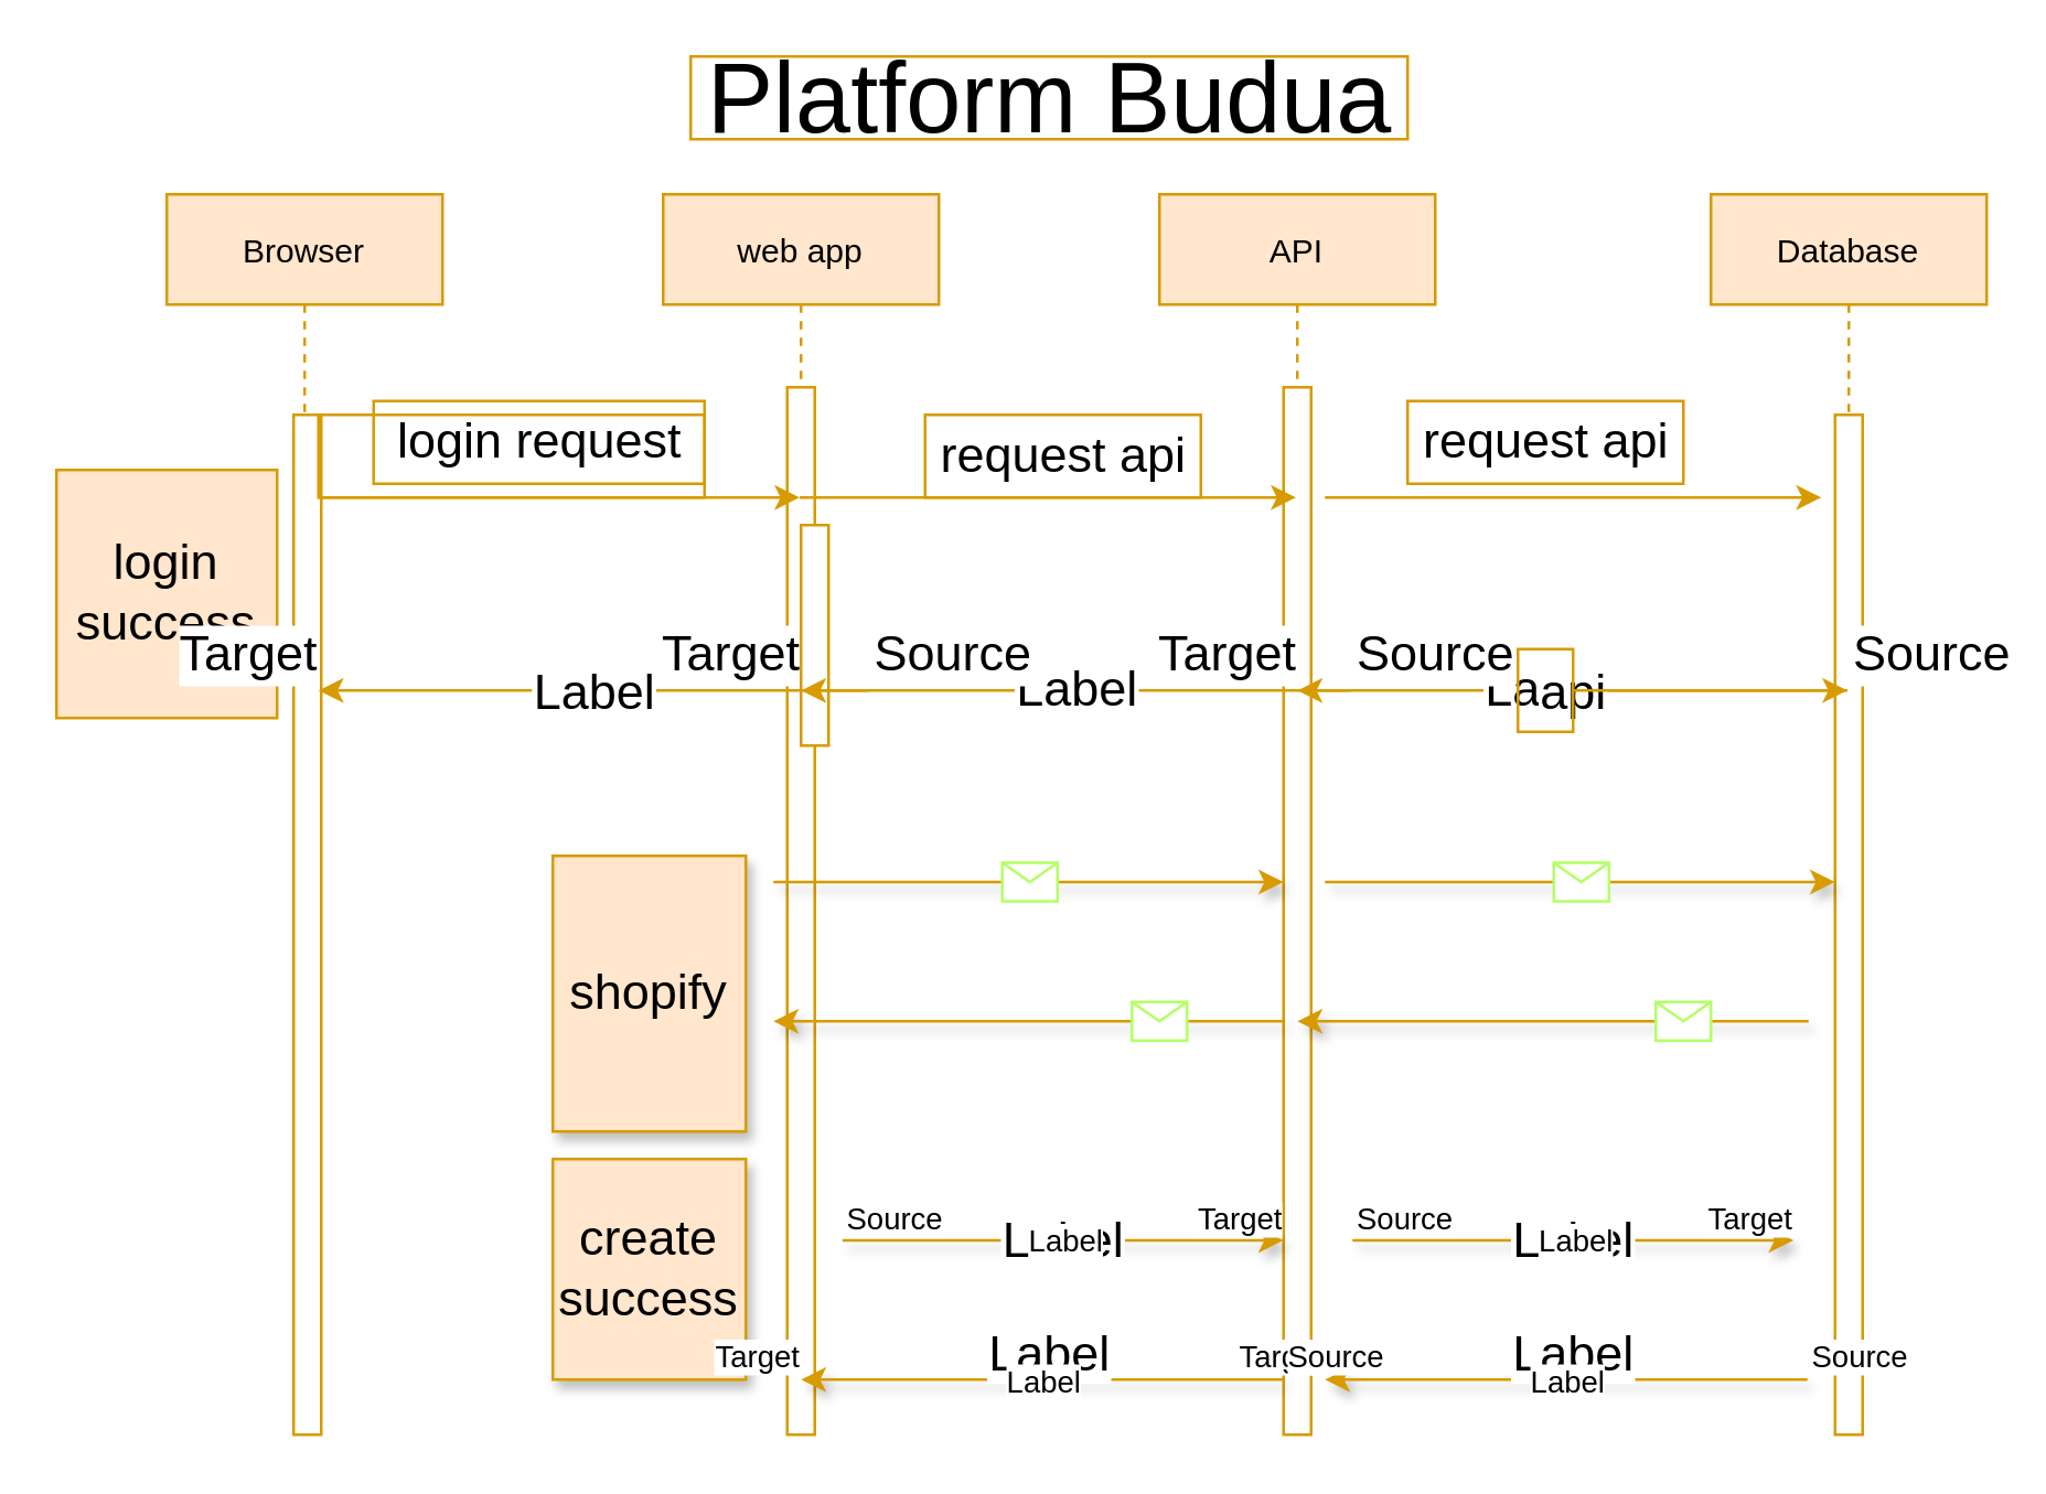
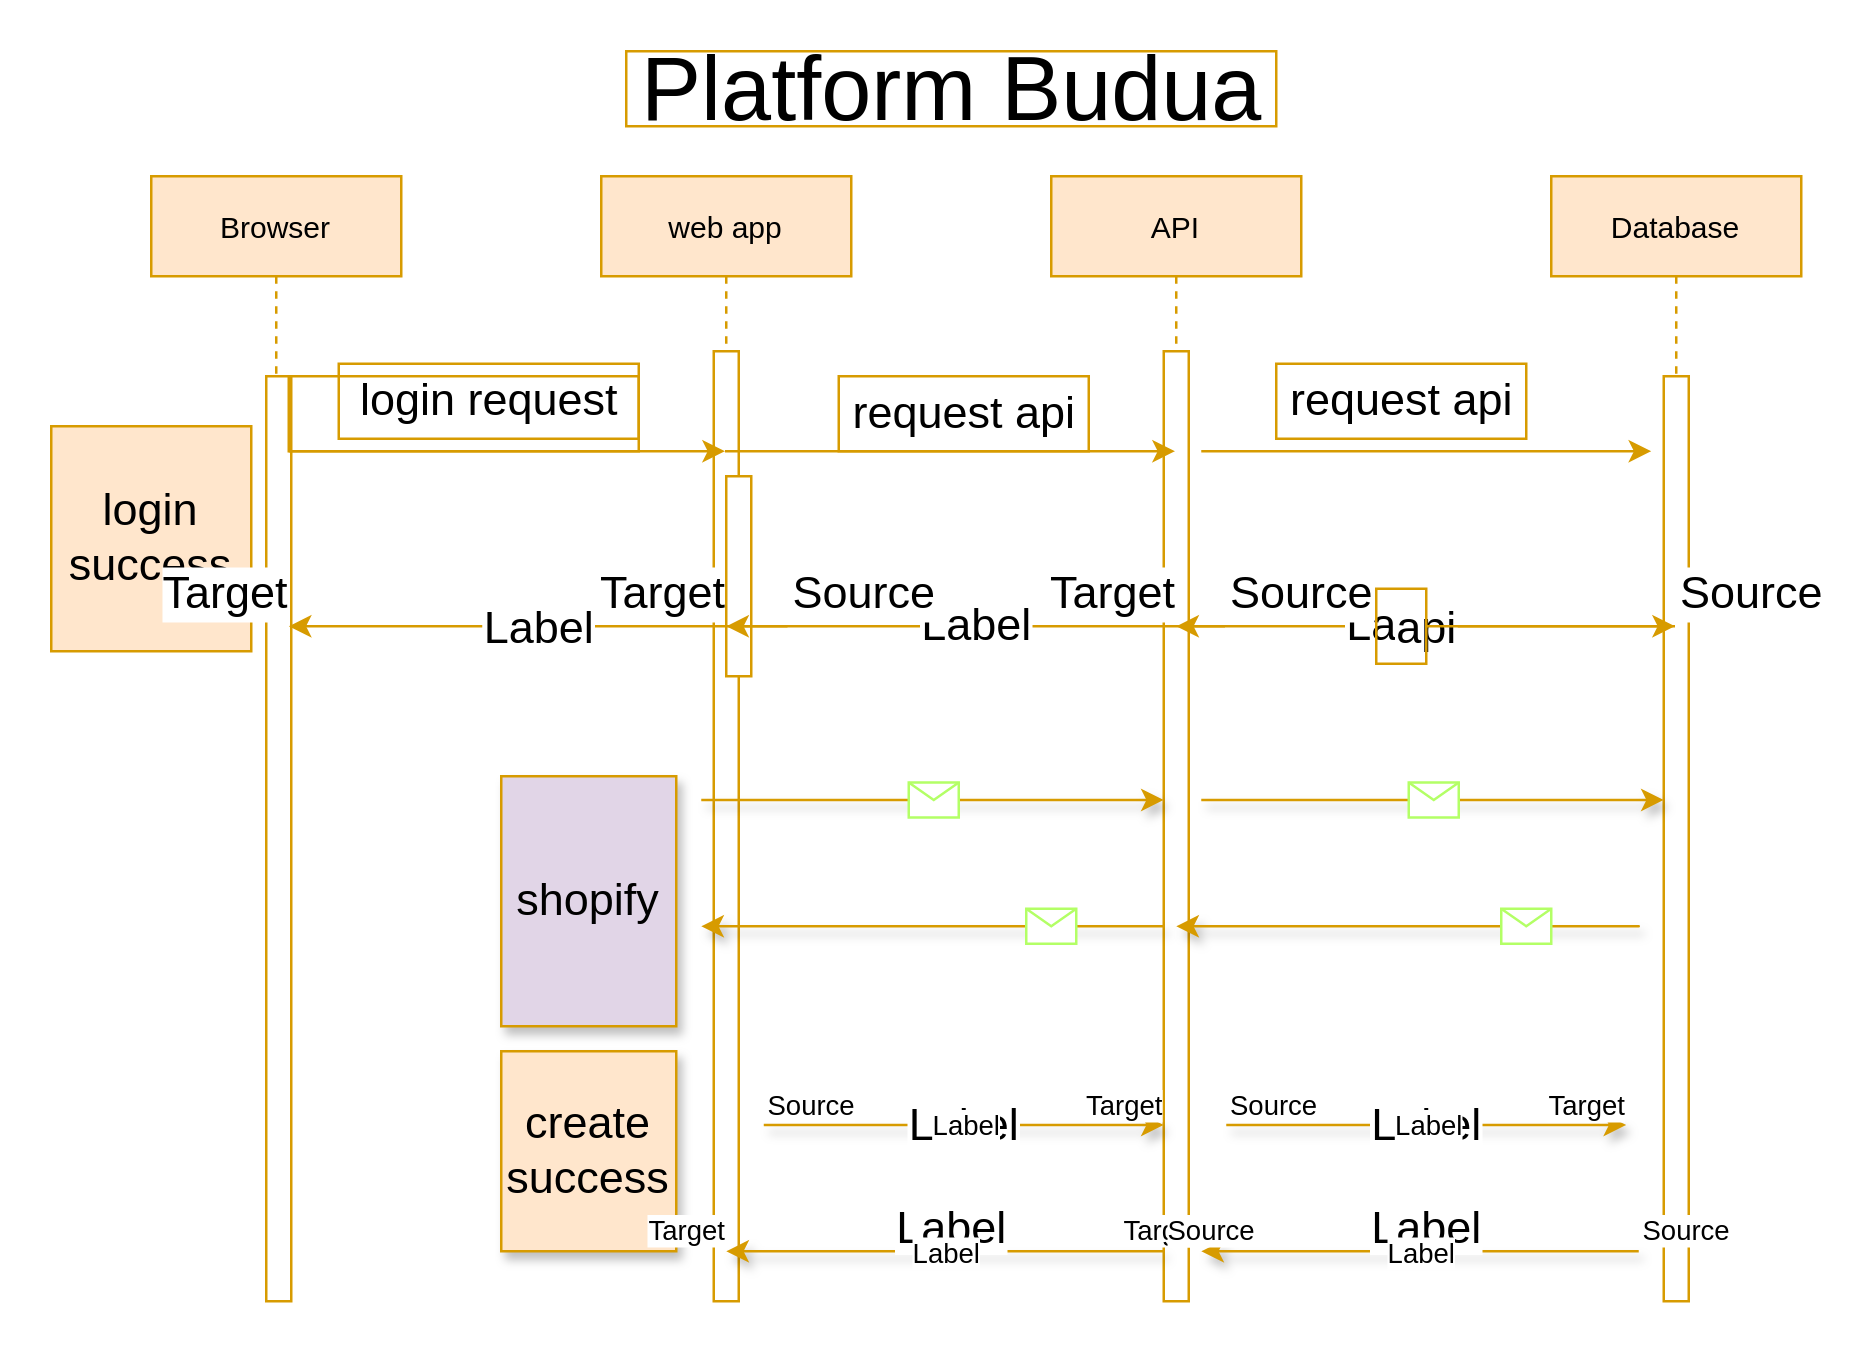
  <mxCell id="0" />
  <mxCell id="1" parent="0" />
  <mxCell id="2" value="web app" style="shape=umlLifeline;perimeter=lifelinePerimeter;container=1;collapsible=0;recursiveResize=0;rounded=0;shadow=0;strokeWidth=1;fillColor=#ffe6cc;strokeColor=#D79B00;" parent="1" vertex="1"><mxGeometry x="240" y="70" width="100" height="450" as="geometry" /></mxCell>
  <mxCell id="3" value="" style="points=[];perimeter=orthogonalPerimeter;rounded=0;shadow=0;strokeWidth=1;strokeColor=#D79B00;" parent="2" vertex="1"><mxGeometry x="45" y="70" width="10" height="380" as="geometry" /></mxCell>
  <mxCell id="4" value="" style="points=[];perimeter=orthogonalPerimeter;rounded=0;shadow=0;strokeWidth=1;fontSize=18;strokeColor=#D79B00;" parent="2" vertex="1"><mxGeometry x="50" y="120" width="10" height="80" as="geometry" /></mxCell>
  <mxCell id="5" value="API" style="shape=umlLifeline;perimeter=lifelinePerimeter;container=1;collapsible=0;recursiveResize=0;rounded=0;shadow=0;strokeWidth=1;fillColor=#ffe6cc;strokeColor=#D79B00;" parent="1" vertex="1"><mxGeometry x="420" y="70" width="100" height="450" as="geometry" /></mxCell>
  <mxCell id="6" value="" style="points=[];perimeter=orthogonalPerimeter;rounded=0;shadow=0;strokeWidth=1;strokeColor=#D79B00;" parent="5" vertex="1"><mxGeometry x="45" y="70" width="10" height="380" as="geometry" /></mxCell>
  <mxCell id="7" value="Browser" style="shape=umlLifeline;perimeter=lifelinePerimeter;container=1;collapsible=0;recursiveResize=0;rounded=0;shadow=0;strokeWidth=1;fillColor=#ffe6cc;strokeColor=#D79B00;" vertex="1" parent="1"><mxGeometry x="60" y="70" width="100" height="450" as="geometry" /></mxCell>
  <mxCell id="8" value="" style="points=[];perimeter=orthogonalPerimeter;rounded=0;shadow=0;strokeWidth=1;strokeColor=#D79B00;" vertex="1" parent="7"><mxGeometry x="46" y="80" width="10" height="370" as="geometry" /></mxCell>
  <mxCell id="9" value="Database" style="shape=umlLifeline;perimeter=lifelinePerimeter;container=1;collapsible=0;recursiveResize=0;rounded=0;shadow=0;strokeWidth=1;fillColor=#ffe6cc;strokeColor=#D79B00;" vertex="1" parent="1"><mxGeometry x="620" y="70" width="100" height="450" as="geometry" /></mxCell>
  <mxCell id="10" value="" style="points=[];perimeter=orthogonalPerimeter;rounded=0;shadow=0;strokeWidth=1;strokeColor=#D79B00;" vertex="1" parent="9"><mxGeometry x="45" y="80" width="10" height="370" as="geometry" /></mxCell>
  <mxCell id="11" value="&lt;font style=&quot;font-size: 36px&quot;&gt;Platform Budua&lt;/font&gt;" style="text;html=1;align=center;verticalAlign=middle;resizable=0;points=[];autosize=1;strokeColor=#D79B00;" vertex="1" parent="1"><mxGeometry x="250" y="20" width="260" height="30" as="geometry" /></mxCell>
  <mxCell id="12" value="" style="group;fontSize=18;strokeColor=#D79B00;" vertex="1" connectable="0" parent="1"><mxGeometry x="115" y="150" width="140" height="30" as="geometry" /></mxCell>
  <mxCell id="13" value="" style="endArrow=classic;html=1;fontSize=18;strokeColor=#D79B00;" edge="1" parent="12" target="2"><mxGeometry width="50" height="50" relative="1" as="geometry"><mxPoint y="30" as="sourcePoint" /><mxPoint x="90" y="-50" as="targetPoint" /><Array as="points" /></mxGeometry></mxCell>
  <mxCell id="14" value="login request" style="text;html=1;align=center;verticalAlign=middle;resizable=0;points=[];autosize=1;fontSize=18;strokeColor=#D79B00;" vertex="1" parent="12"><mxGeometry x="20" y="-5" width="120" height="30" as="geometry" /></mxCell>
  <mxCell id="15" value="login success" style="whiteSpace=wrap;html=1;fontSize=18;fillColor=#ffe6cc;strokeColor=#D79B00;" vertex="1" parent="1"><mxGeometry x="20" y="170" width="80" height="90" as="geometry" /></mxCell>
  <mxCell id="16" value="" style="endArrow=classic;html=1;fontSize=18;strokeColor=#D79B00;" edge="1" parent="1" source="2" target="5"><mxGeometry width="50" height="50" relative="1" as="geometry"><mxPoint x="320" y="210" as="sourcePoint" /><mxPoint x="370" y="160" as="targetPoint" /><Array as="points"><mxPoint x="350" y="180" /></Array></mxGeometry></mxCell>
  <mxCell id="17" value="" style="endArrow=classic;html=1;fontSize=18;strokeColor=#D79B00;" edge="1" parent="1"><mxGeometry width="50" height="50" relative="1" as="geometry"><mxPoint x="480" y="180" as="sourcePoint" /><mxPoint x="660" y="180" as="targetPoint" /><Array as="points"><mxPoint x="540.5" y="180" /></Array></mxGeometry></mxCell>
  <mxCell id="18" value="Label" style="endArrow=classic;html=1;fontSize=18;strokeColor=#D79B00;" edge="1" parent="1" source="9"><mxGeometry x="0.098" relative="1" as="geometry"><mxPoint x="310" y="250" as="sourcePoint" /><mxPoint x="470" y="250" as="targetPoint" /><mxPoint as="offset" /></mxGeometry></mxCell>
  <mxCell id="19" value="api" style="edgeLabel;resizable=0;html=1;align=center;verticalAlign=middle;fontSize=18;strokeColor=#D79B00;" connectable="0" vertex="1" parent="18"><mxGeometry relative="1" as="geometry" /></mxCell>
  <mxCell id="20" value="Source" style="edgeLabel;resizable=0;html=1;align=left;verticalAlign=bottom;fontSize=18;strokeColor=#D79B00;" connectable="0" vertex="1" parent="18"><mxGeometry x="-1" relative="1" as="geometry" /></mxCell>
  <mxCell id="21" value="Target" style="edgeLabel;resizable=0;html=1;align=right;verticalAlign=bottom;fontSize=18;strokeColor=#D79B00;" connectable="0" vertex="1" parent="18"><mxGeometry x="1" relative="1" as="geometry" /></mxCell>
  <mxCell id="22" value="Label" style="endArrow=classic;html=1;fontSize=18;strokeColor=#D79B00;" edge="1" parent="1"><mxGeometry relative="1" as="geometry"><mxPoint x="489.5" y="250" as="sourcePoint" /><mxPoint x="290" y="250" as="targetPoint" /></mxGeometry></mxCell>
  <mxCell id="23" value="Source" style="edgeLabel;resizable=0;html=1;align=left;verticalAlign=bottom;fontSize=18;strokeColor=#D79B00;" connectable="0" vertex="1" parent="22"><mxGeometry x="-1" relative="1" as="geometry" /></mxCell>
  <mxCell id="24" value="Target" style="edgeLabel;resizable=0;html=1;align=right;verticalAlign=bottom;fontSize=18;strokeColor=#D79B00;" connectable="0" vertex="1" parent="22"><mxGeometry x="1" relative="1" as="geometry" /></mxCell>
  <mxCell id="25" value="Label" style="endArrow=classic;html=1;fontSize=18;strokeColor=#D79B00;" edge="1" parent="1"><mxGeometry relative="1" as="geometry"><mxPoint x="314.5" y="250" as="sourcePoint" /><mxPoint x="115" y="250" as="targetPoint" /></mxGeometry></mxCell>
  <mxCell id="26" value="Label" style="edgeLabel;resizable=0;html=1;align=center;verticalAlign=middle;fontSize=18;strokeColor=#D79B00;" connectable="0" vertex="1" parent="25"><mxGeometry relative="1" as="geometry" /></mxCell>
  <mxCell id="27" value="Source" style="edgeLabel;resizable=0;html=1;align=left;verticalAlign=bottom;fontSize=18;strokeColor=#D79B00;" connectable="0" vertex="1" parent="25"><mxGeometry x="-1" relative="1" as="geometry" /></mxCell>
  <mxCell id="28" value="Target" style="edgeLabel;resizable=0;html=1;align=right;verticalAlign=bottom;fontSize=18;strokeColor=#D79B00;" connectable="0" vertex="1" parent="25"><mxGeometry x="1" relative="1" as="geometry" /></mxCell>
  <mxCell id="29" value="request api" style="text;html=1;align=center;verticalAlign=middle;resizable=0;points=[];autosize=1;fontSize=18;strokeColor=#D79B00;" vertex="1" parent="1"><mxGeometry x="335" y="150" width="100" height="30" as="geometry" /></mxCell>
  <mxCell id="30" value="request api" style="text;html=1;align=center;verticalAlign=middle;resizable=0;points=[];autosize=1;fontSize=18;strokeColor=#D79B00;" vertex="1" parent="1"><mxGeometry x="510" y="145" width="100" height="30" as="geometry" /></mxCell>
  <mxCell id="31" value="" style="edgeStyle=none;orthogonalLoop=1;jettySize=auto;html=1;fontSize=18;strokeColor=#D79B00;" edge="1" parent="1" source="32" target="9"><mxGeometry relative="1" as="geometry" /></mxCell>
  <mxCell id="32" value="&amp;nbsp;" style="text;html=1;align=center;verticalAlign=middle;resizable=0;points=[];autosize=1;fontSize=18;strokeColor=#D79B00;" vertex="1" parent="1"><mxGeometry x="550" y="235" width="20" height="30" as="geometry" /></mxCell>
- <mxCell id="33" value="shopify" style="whiteSpace=wrap;html=1;shadow=1;strokeColor=#d79b00;fontSize=18;fillColor=#ffe6cc;" vertex="1" parent="1"><mxGeometry x="200" y="310" width="70" height="100" as="geometry" /></mxCell>
+ <mxCell id="33" value="shopify" style="whiteSpace=wrap;html=1;shadow=1;strokeColor=#d79b00;fontSize=18;fillColor=#e1d5e7;" vertex="1" parent="1"><mxGeometry x="200" y="310" width="70" height="100" as="geometry" /></mxCell>
  <mxCell id="34" value="" style="endArrow=classic;html=1;shadow=1;strokeColor=#D79B00;fontSize=18;" edge="1" parent="1" target="6"><mxGeometry relative="1" as="geometry"><mxPoint x="280" y="319.5" as="sourcePoint" /><mxPoint x="380" y="319.5" as="targetPoint" /><Array as="points"><mxPoint x="300" y="319.5" /><mxPoint x="330" y="319.5" /></Array></mxGeometry></mxCell>
  <mxCell id="35" value="" style="shape=message;html=1;outlineConnect=0;strokeColor=#B3FF66;" vertex="1" parent="34"><mxGeometry width="20" height="14" relative="1" as="geometry"><mxPoint x="-10" y="-7" as="offset" /></mxGeometry></mxCell>
  <mxCell id="36" value="" style="endArrow=classic;html=1;shadow=1;strokeColor=#D79B00;fontSize=18;" edge="1" parent="1"><mxGeometry relative="1" as="geometry"><mxPoint x="480" y="319.5" as="sourcePoint" /><mxPoint x="665" y="319.5" as="targetPoint" /><Array as="points"><mxPoint x="500" y="319.5" /><mxPoint x="530" y="319.5" /></Array></mxGeometry></mxCell>
  <mxCell id="37" value="" style="shape=message;html=1;outlineConnect=0;strokeColor=#B3FF66;" vertex="1" parent="36"><mxGeometry width="20" height="14" relative="1" as="geometry"><mxPoint x="-10" y="-7" as="offset" /></mxGeometry></mxCell>
  <mxCell id="38" value="" style="endArrow=classic;html=1;shadow=1;strokeColor=#D79B00;fontSize=18;" edge="1" parent="1"><mxGeometry relative="1" as="geometry"><mxPoint x="570" y="370" as="sourcePoint" /><mxPoint x="470" y="370" as="targetPoint" /><Array as="points"><mxPoint x="590" y="370" /><mxPoint x="620" y="370" /><mxPoint x="660" y="370" /></Array></mxGeometry></mxCell>
  <mxCell id="39" value="" style="shape=message;html=1;outlineConnect=0;strokeColor=#B3FF66;" vertex="1" parent="38"><mxGeometry width="20" height="14" relative="1" as="geometry"><mxPoint x="-10" y="-7" as="offset" /></mxGeometry></mxCell>
  <mxCell id="40" value="" style="endArrow=classic;html=1;shadow=1;strokeColor=#D79B00;fontSize=18;" edge="1" parent="1"><mxGeometry relative="1" as="geometry"><mxPoint x="380" y="370" as="sourcePoint" /><mxPoint x="280" y="370" as="targetPoint" /><Array as="points"><mxPoint x="400" y="370" /><mxPoint x="430" y="370" /><mxPoint x="470" y="370" /></Array></mxGeometry></mxCell>
  <mxCell id="41" value="" style="shape=message;html=1;outlineConnect=0;strokeColor=#B3FF66;" vertex="1" parent="40"><mxGeometry width="20" height="14" relative="1" as="geometry"><mxPoint x="-10" y="-7" as="offset" /></mxGeometry></mxCell>
  <mxCell id="42" value="create success" style="whiteSpace=wrap;html=1;shadow=1;strokeColor=#d79b00;fontSize=18;fillColor=#ffe6cc;" vertex="1" parent="1"><mxGeometry x="200" y="420" width="70" height="80" as="geometry" /></mxCell>
  <mxCell id="43" value="Label" style="endArrow=classic;html=1;shadow=1;strokeColor=#D79B00;fontSize=18;" edge="1" parent="1"><mxGeometry relative="1" as="geometry"><mxPoint x="305" y="449.5" as="sourcePoint" /><mxPoint x="465" y="449.5" as="targetPoint" /></mxGeometry></mxCell>
  <mxCell id="44" value="Label" style="edgeLabel;resizable=0;html=1;align=center;verticalAlign=middle;" connectable="0" vertex="1" parent="43"><mxGeometry relative="1" as="geometry" /></mxCell>
  <mxCell id="45" value="Source" style="edgeLabel;resizable=0;html=1;align=left;verticalAlign=bottom;" connectable="0" vertex="1" parent="43"><mxGeometry x="-1" relative="1" as="geometry" /></mxCell>
  <mxCell id="46" value="Target" style="edgeLabel;resizable=0;html=1;align=right;verticalAlign=bottom;" connectable="0" vertex="1" parent="43"><mxGeometry x="1" relative="1" as="geometry" /></mxCell>
  <mxCell id="47" value="Label" style="endArrow=classic;html=1;shadow=1;strokeColor=#D79B00;fontSize=18;" edge="1" parent="1"><mxGeometry relative="1" as="geometry"><mxPoint x="490" y="449.5" as="sourcePoint" /><mxPoint x="650" y="449.5" as="targetPoint" /><Array as="points"><mxPoint x="530" y="449.5" /><mxPoint x="560" y="449.5" /></Array></mxGeometry></mxCell>
  <mxCell id="48" value="Label" style="edgeLabel;resizable=0;html=1;align=center;verticalAlign=middle;" connectable="0" vertex="1" parent="47"><mxGeometry relative="1" as="geometry" /></mxCell>
  <mxCell id="49" value="Source" style="edgeLabel;resizable=0;html=1;align=left;verticalAlign=bottom;" connectable="0" vertex="1" parent="47"><mxGeometry x="-1" relative="1" as="geometry" /></mxCell>
  <mxCell id="50" value="Target" style="edgeLabel;resizable=0;html=1;align=right;verticalAlign=bottom;" connectable="0" vertex="1" parent="47"><mxGeometry x="1" relative="1" as="geometry" /></mxCell>
  <mxCell id="51" value="Label" style="endArrow=classic;html=1;shadow=1;strokeColor=#D79B00;fontSize=18;" edge="1" parent="1"><mxGeometry x="-0.029" y="-9" relative="1" as="geometry"><mxPoint x="655" y="500" as="sourcePoint" /><mxPoint x="480" y="500" as="targetPoint" /><mxPoint as="offset" /></mxGeometry></mxCell>
  <mxCell id="52" value="Label" style="edgeLabel;resizable=0;html=1;align=center;verticalAlign=middle;" connectable="0" vertex="1" parent="51"><mxGeometry relative="1" as="geometry" /></mxCell>
  <mxCell id="53" value="Source" style="edgeLabel;resizable=0;html=1;align=left;verticalAlign=bottom;" connectable="0" vertex="1" parent="51"><mxGeometry x="-1" relative="1" as="geometry" /></mxCell>
  <mxCell id="54" value="Target" style="edgeLabel;resizable=0;html=1;align=right;verticalAlign=bottom;" connectable="0" vertex="1" parent="51"><mxGeometry x="1" relative="1" as="geometry" /></mxCell>
  <mxCell id="55" value="Label" style="endArrow=classic;html=1;shadow=1;strokeColor=#D79B00;fontSize=18;" edge="1" parent="1"><mxGeometry x="-0.029" y="-9" relative="1" as="geometry"><mxPoint x="465" y="500" as="sourcePoint" /><mxPoint x="290" y="500" as="targetPoint" /><mxPoint as="offset" /></mxGeometry></mxCell>
  <mxCell id="56" value="Label" style="edgeLabel;resizable=0;html=1;align=center;verticalAlign=middle;" connectable="0" vertex="1" parent="55"><mxGeometry relative="1" as="geometry" /></mxCell>
  <mxCell id="57" value="Source" style="edgeLabel;resizable=0;html=1;align=left;verticalAlign=bottom;" connectable="0" vertex="1" parent="55"><mxGeometry x="-1" relative="1" as="geometry" /></mxCell>
  <mxCell id="58" value="Target" style="edgeLabel;resizable=0;html=1;align=right;verticalAlign=bottom;" connectable="0" vertex="1" parent="55"><mxGeometry x="1" relative="1" as="geometry" /></mxCell>
